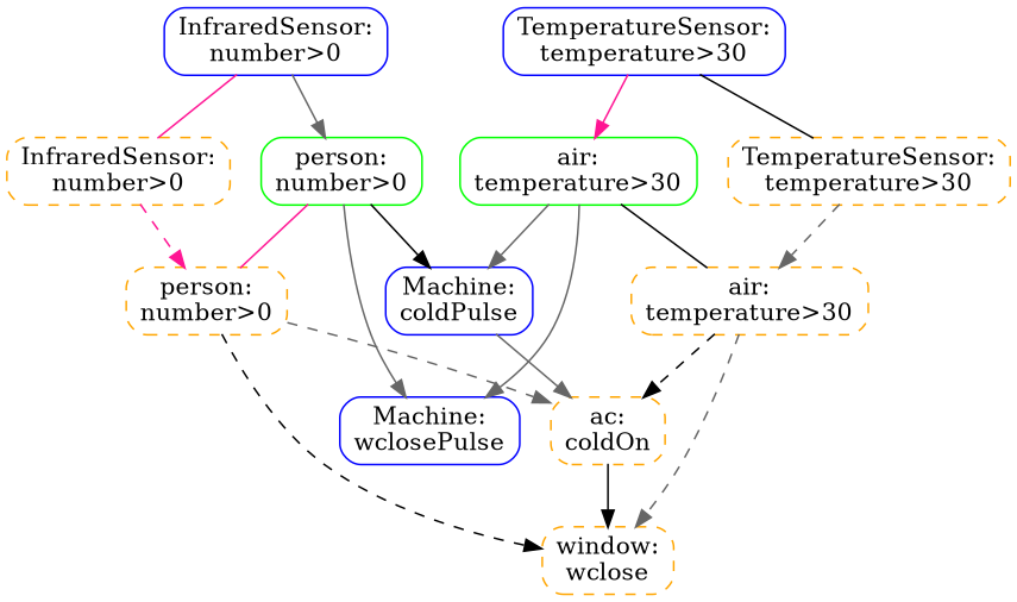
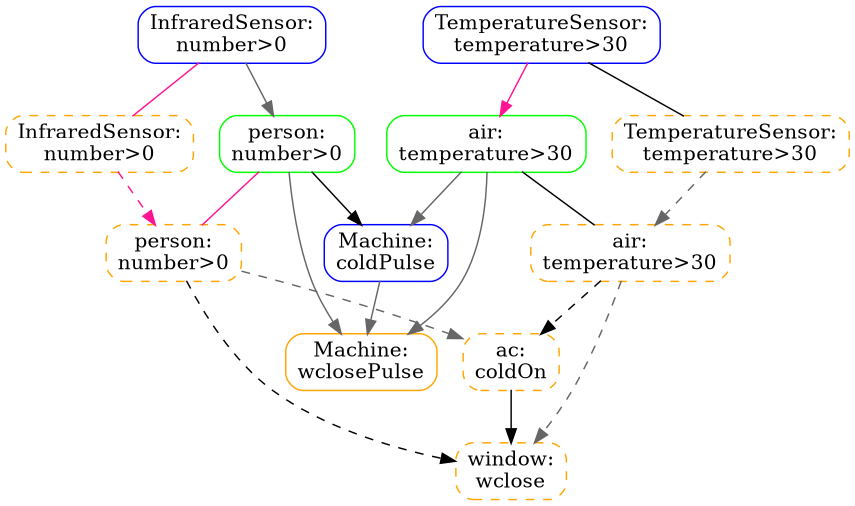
  digraph {
    node [color=orange shape=Mrecord]
    edge [color=gray40]
    n1 [color=blue label="TemperatureSensor:\ntemperature\>30"]
    n2 [color=green label="air:\ntemperature\>30"]
    n3 [label="TemperatureSensor:\ntemperature\>30" style=dashed]
    n4 [label="air:\ntemperature\>30" style=dashed]
-   n5 [color=blue label="Machine:\nwclosePulse"]
+   n5 [label="Machine:\nwclosePulse"]
    n6 [color=blue label="Machine:\ncoldPulse"]
    n7 [label="window:\nwclose" style=dashed]
    n8 [label="ac:\ncoldOn" style=dashed]
    n9 [color=blue label="InfraredSensor:\nnumber\>0"]
    n10 [color=green label="person:\nnumber\>0"]
    n11 [label="InfraredSensor:\nnumber\>0" style=dashed]
    n12 [label="person:\nnumber\>0" style=dashed]
    n1 -> n2 [color=deeppink]
    n1 -> n3 [color=black dir=none]
    n2 -> n4 [color=black dir=none]
    n2 -> n5
    n2 -> n6
    n3 -> n4 [style=dashed]
    n4 -> n7 [style=dashed]
    n4 -> n8 [color=black style=dashed]
-   n6 -> n8
+   n6 -> n5
    n8 -> n7 [color=black]
    n9 -> n10
    n9 -> n11 [color=deeppink dir=none]
    n10 -> n5
    n10 -> n6 [color=black]
    n10 -> n12 [color=deeppink dir=none]
    n11 -> n12 [color=deeppink style=dashed]
    n12 -> n7 [color=black style=dashed]
    n12 -> n8 [style=dashed]
  }
